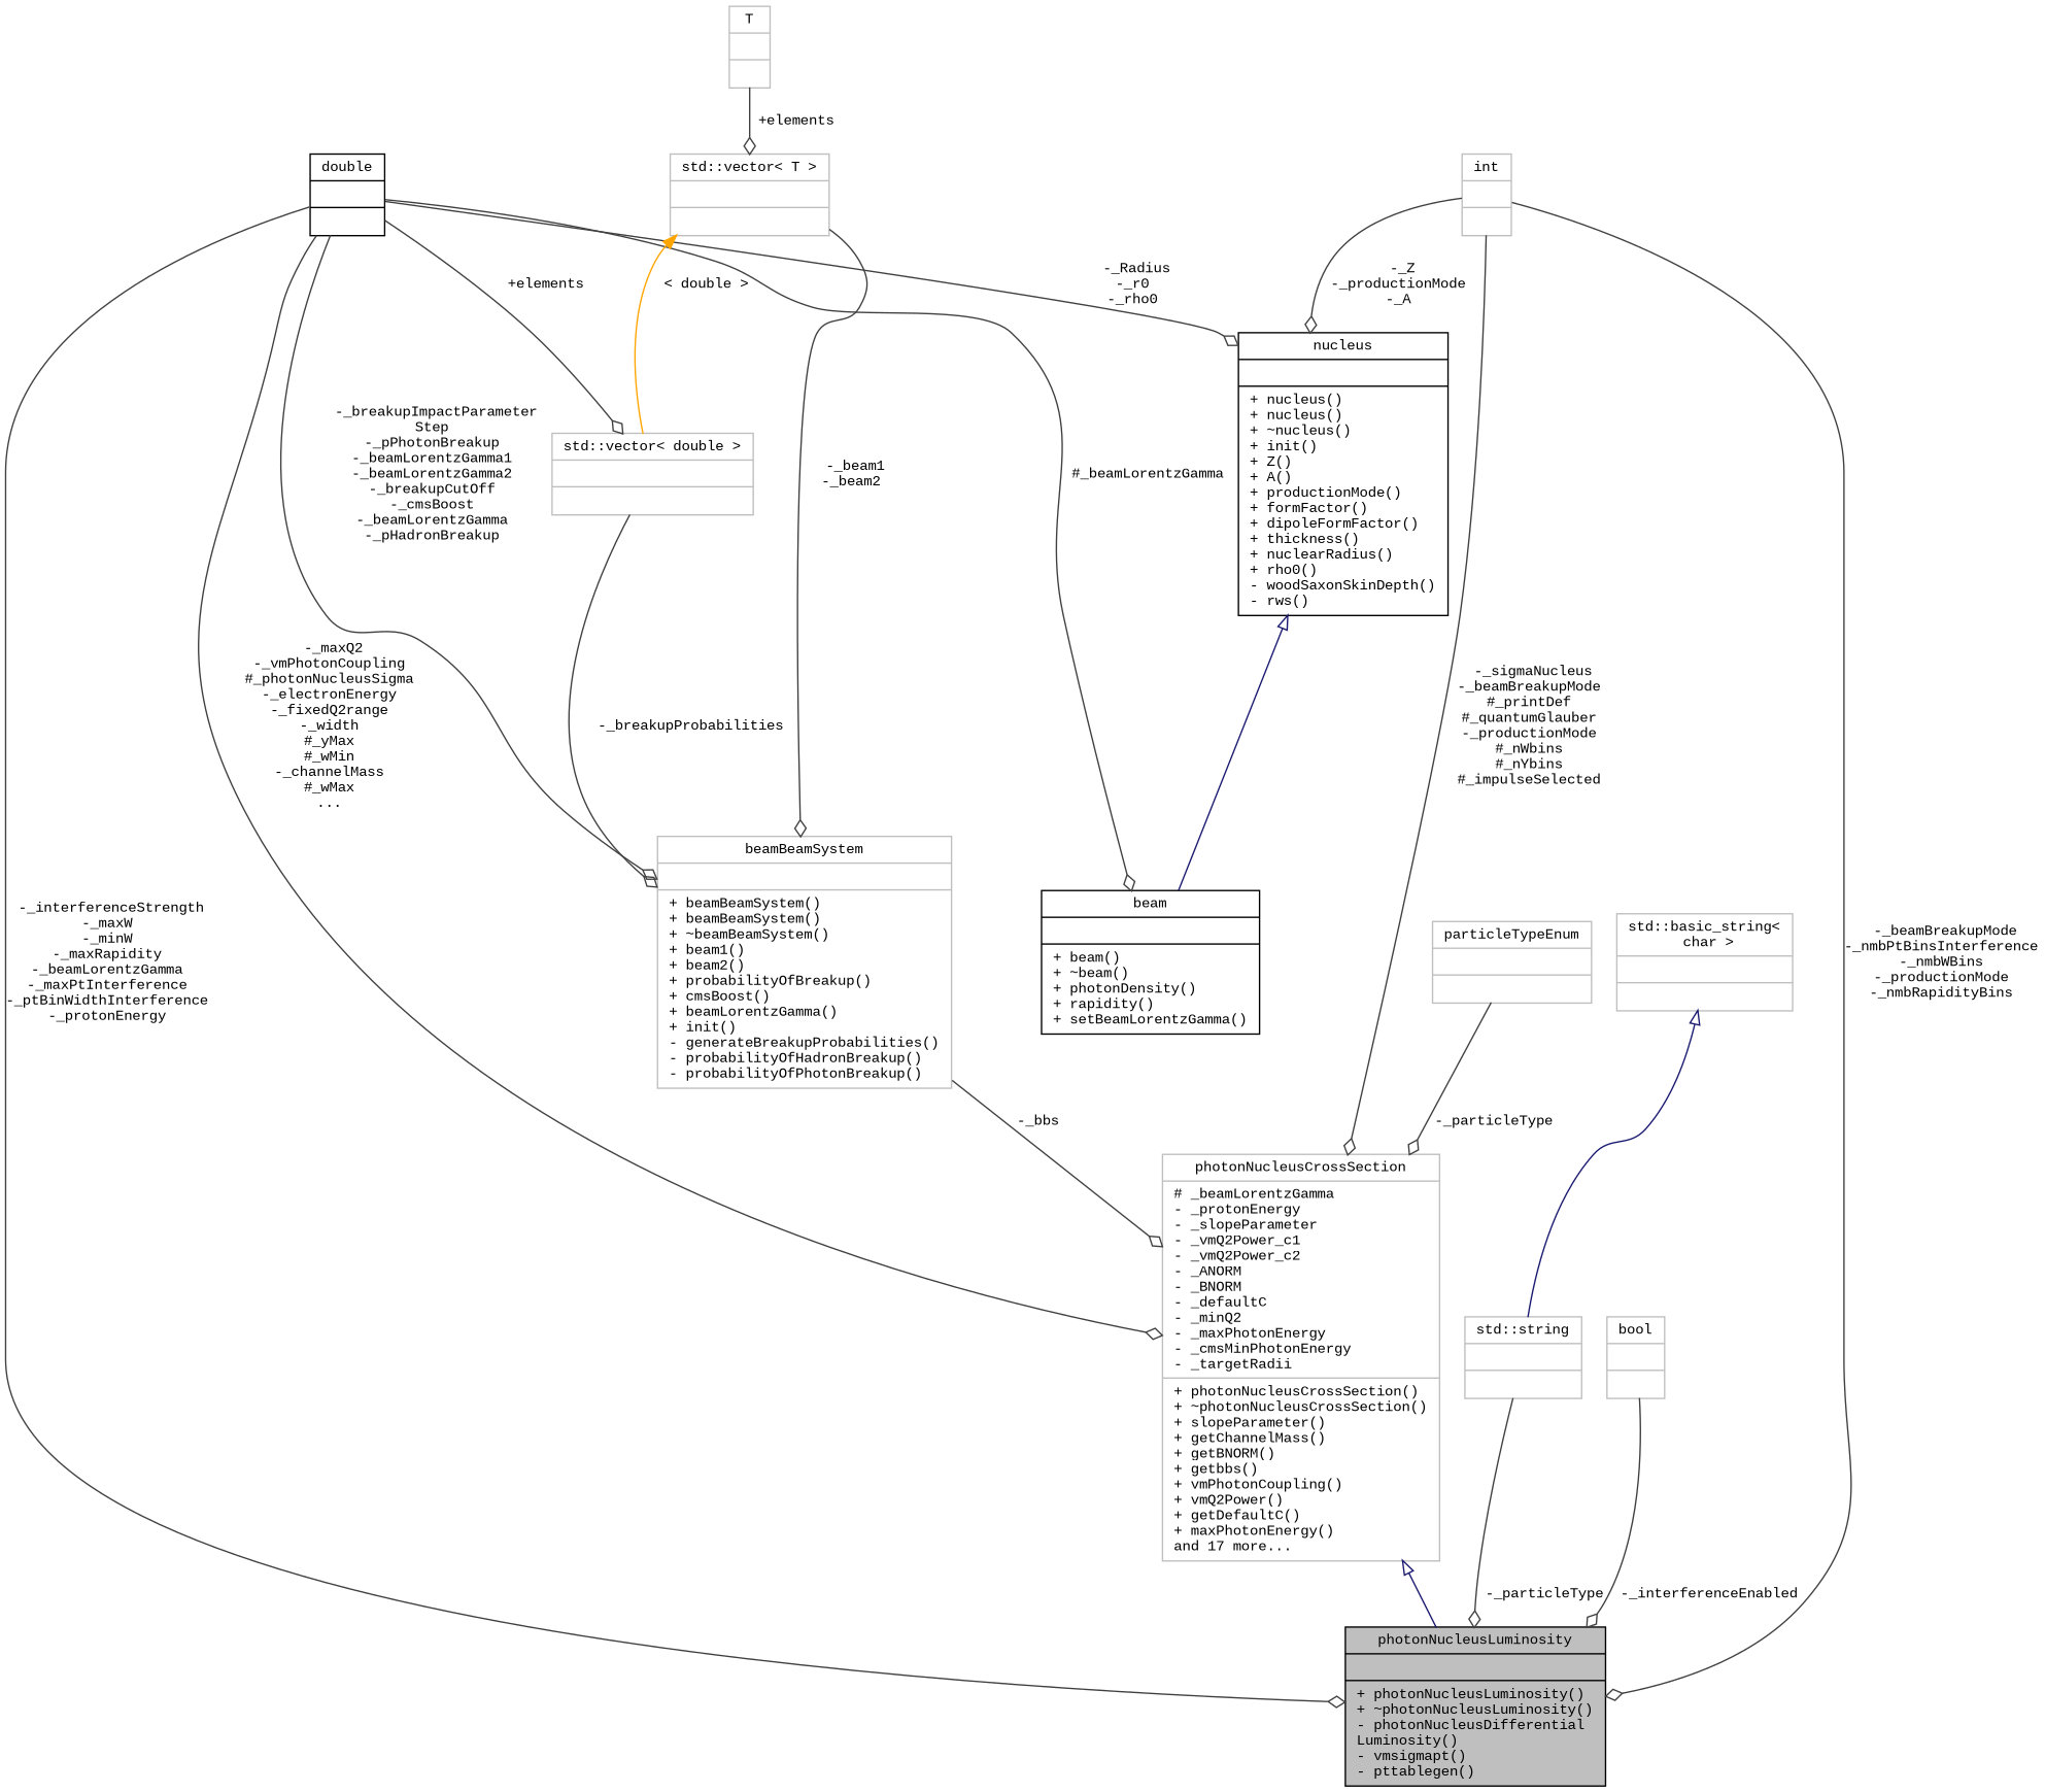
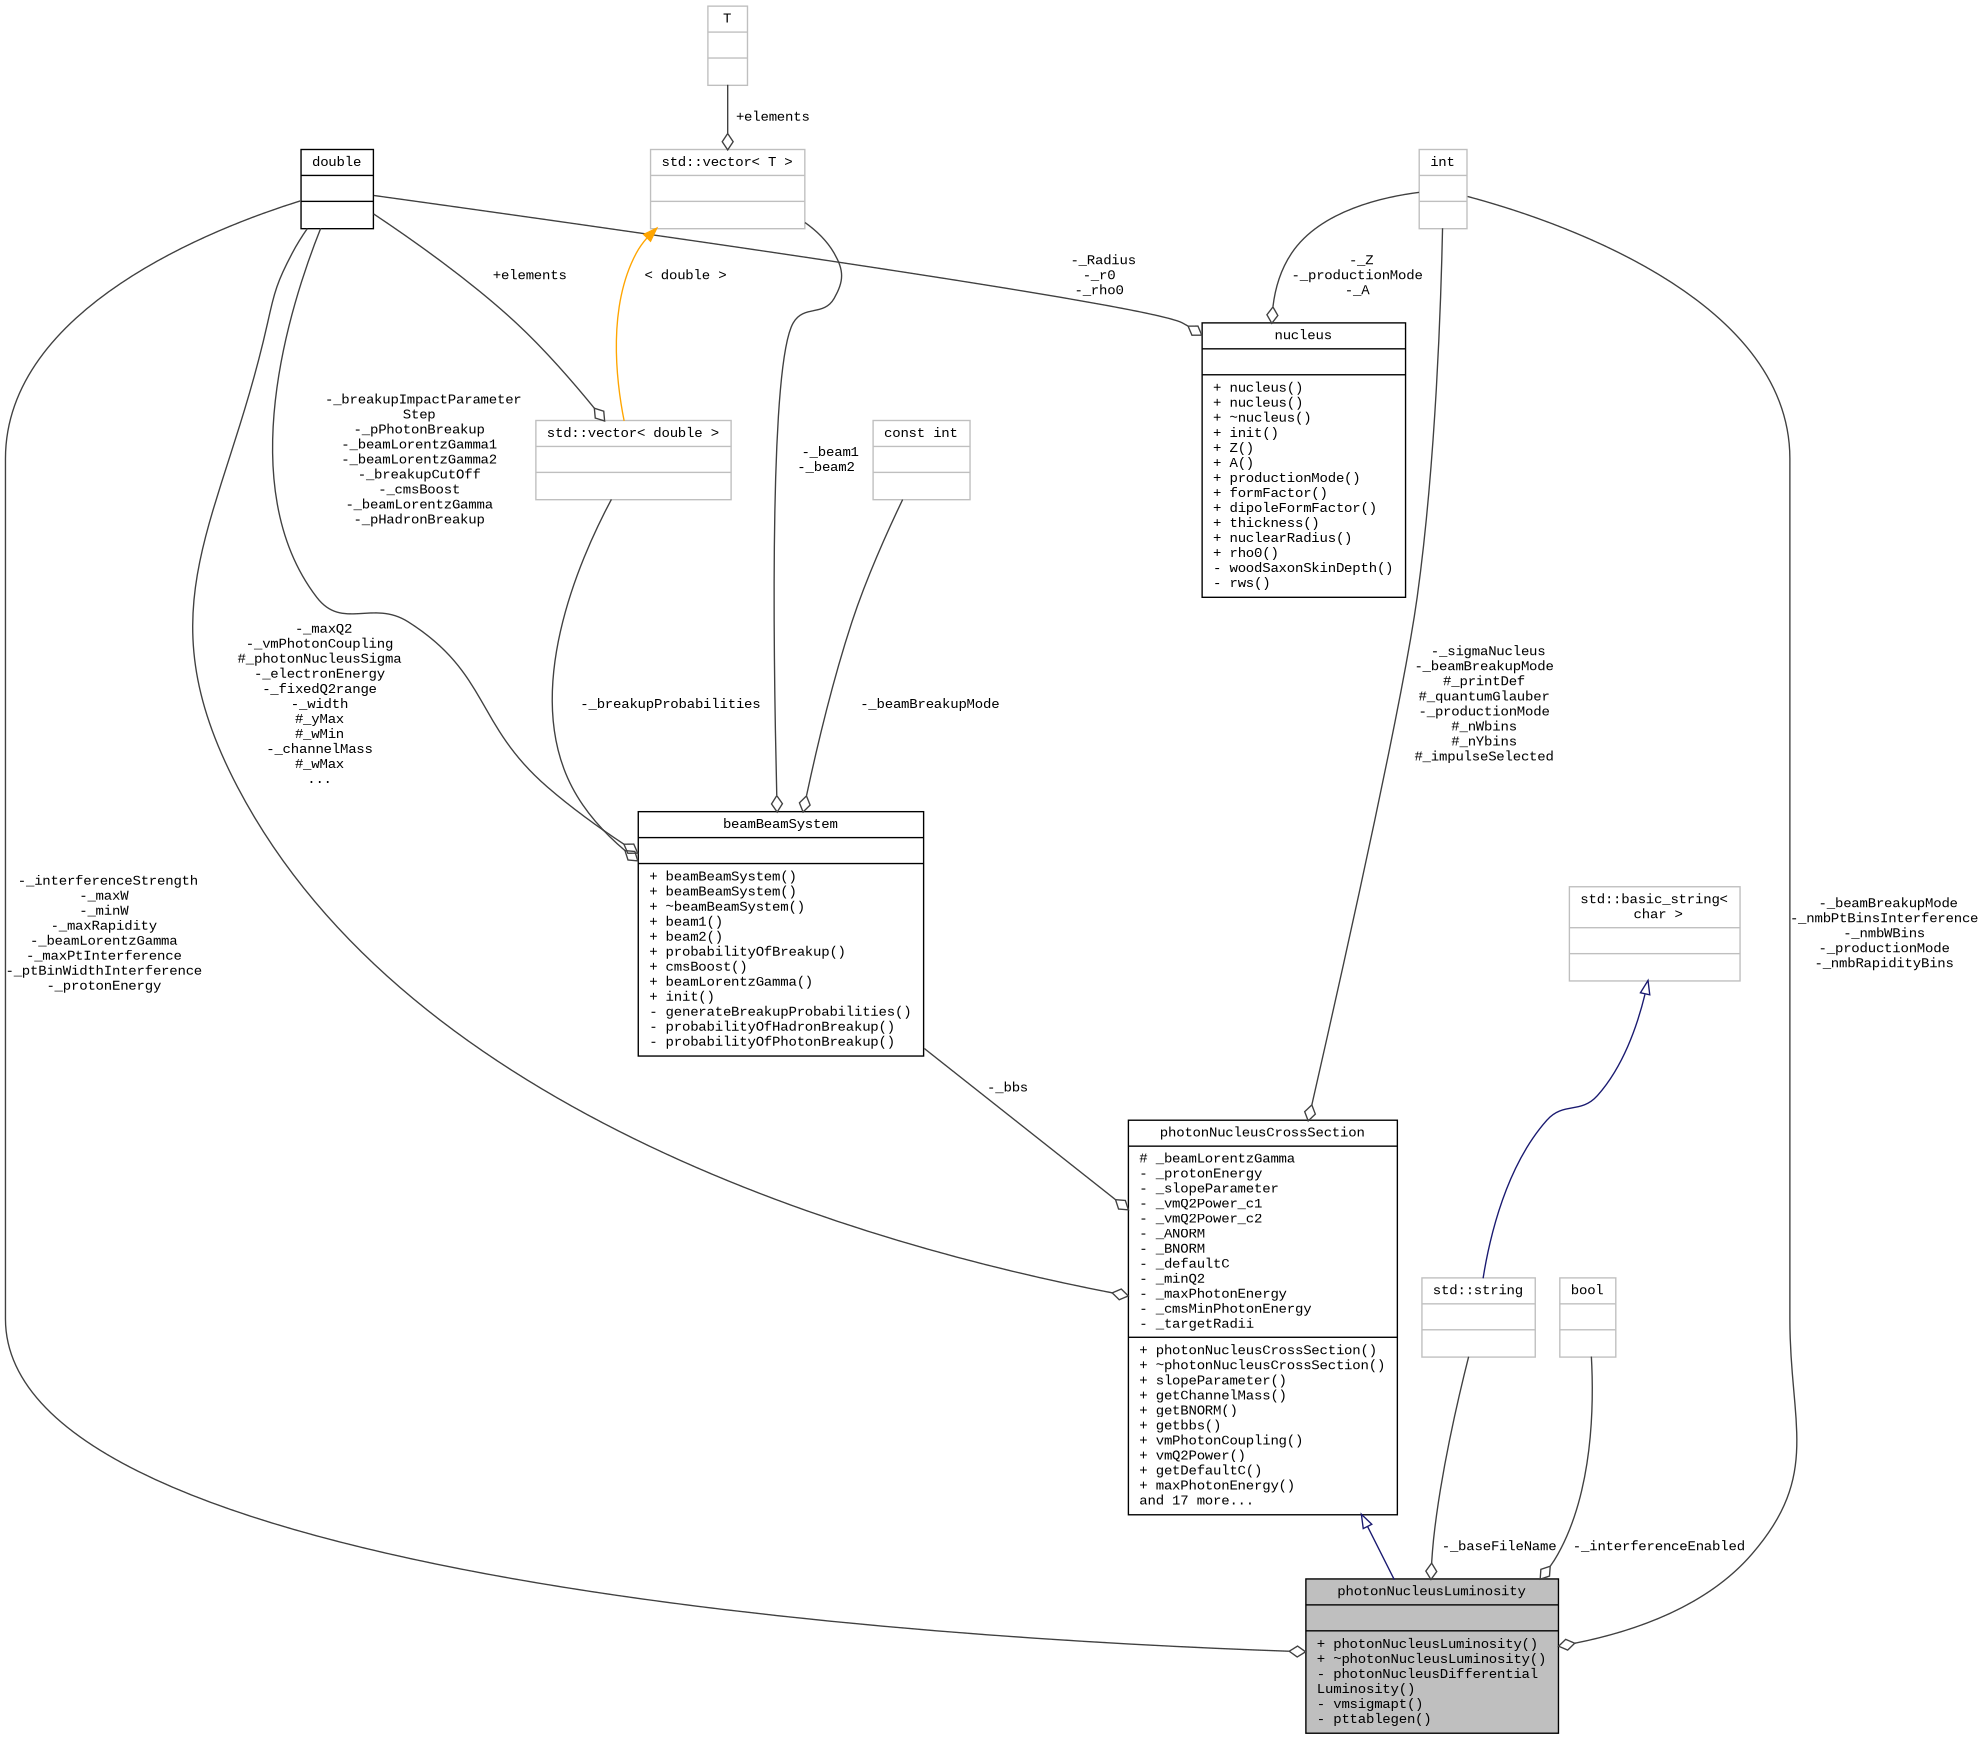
  digraph {
    fontname="Liberation Mono"
    node [color=grey75 fontname="Liberation Mono" fontsize=10 shape=record]
    edge [color=grey25 fontname="Liberation Mono" fontsize=10 labelfontname=Helvetica labelfontsize=10 style=solid arrowhead=odiamond]
    n1 [color=black fillcolor=grey75 fontcolor=black height=0.2 label="{photonNucleusLuminosity\n||+ photonNucleusLuminosity()\l+ ~photonNucleusLuminosity()\l- photonNucleusDifferential\lLuminosity()\l- vmsigmapt()\l- pttablegen()\l}" style=filled width=0.4]
-   n2 [height=0.2 label="{photonNucleusCrossSection\n|# _beamLorentzGamma\l- _protonEnergy\l- _slopeParameter\l- _vmQ2Power_c1\l- _vmQ2Power_c2\l- _ANORM\l- _BNORM\l- _defaultC\l- _minQ2\l- _maxPhotonEnergy\l- _cmsMinPhotonEnergy\l- _targetRadii\l|+ photonNucleusCrossSection()\l+ ~photonNucleusCrossSection()\l+ slopeParameter()\l+ getChannelMass()\l+ getBNORM()\l+ getbbs()\l+ vmPhotonCoupling()\l+ vmQ2Power()\l+ getDefaultC()\l+ maxPhotonEnergy()\land 17 more...\l}" width=0.4]
+   n2 [color=black height=0.2 label="{photonNucleusCrossSection\n|# _beamLorentzGamma\l- _protonEnergy\l- _slopeParameter\l- _vmQ2Power_c1\l- _vmQ2Power_c2\l- _ANORM\l- _BNORM\l- _defaultC\l- _minQ2\l- _maxPhotonEnergy\l- _cmsMinPhotonEnergy\l- _targetRadii\l|+ photonNucleusCrossSection()\l+ ~photonNucleusCrossSection()\l+ slopeParameter()\l+ getChannelMass()\l+ getBNORM()\l+ getbbs()\l+ vmPhotonCoupling()\l+ vmQ2Power()\l+ getDefaultC()\l+ maxPhotonEnergy()\land 17 more...\l}" width=0.4]
    n3 [color=black height=0.2 label="{double\n||}" width=0.4]
-   n4 [height=0.2 label="{beamBeamSystem\n||+ beamBeamSystem()\l+ beamBeamSystem()\l+ ~beamBeamSystem()\l+ beam1()\l+ beam2()\l+ probabilityOfBreakup()\l+ cmsBoost()\l+ beamLorentzGamma()\l+ init()\l- generateBreakupProbabilities()\l- probabilityOfHadronBreakup()\l- probabilityOfPhotonBreakup()\l}" width=0.4]
-   n5 [color=black height=0.2 label="{beam\n||+ beam()\l+ ~beam()\l+ photonDensity()\l+ rapidity()\l+ setBeamLorentzGamma()\l}" width=0.4]
+   n4 [color=black height=0.2 label="{beamBeamSystem\n||+ beamBeamSystem()\l+ beamBeamSystem()\l+ ~beamBeamSystem()\l+ beam1()\l+ beam2()\l+ probabilityOfBreakup()\l+ cmsBoost()\l+ beamLorentzGamma()\l+ init()\l- generateBreakupProbabilities()\l- probabilityOfHadronBreakup()\l- probabilityOfPhotonBreakup()\l}" width=0.4]
    n6 [color=black height=0.2 label="{nucleus\n||+ nucleus()\l+ nucleus()\l+ ~nucleus()\l+ init()\l+ Z()\l+ A()\l+ productionMode()\l+ formFactor()\l+ dipoleFormFactor()\l+ thickness()\l+ nuclearRadius()\l+ rho0()\l- woodSaxonSkinDepth()\l- rws()\l}" width=0.4]
    n7 [height=0.2 label="{std::vector\< double \>\n||}" width=0.4]
    n8 [height=0.2 label="{int\n||}" width=0.4]
-   n9 [height=0.2 label="{particleTypeEnum\n||}" width=0.4]
+   n10 [height=0.2 label="{const int\n||}" width=0.4]
    n11 [height=0.2 label="{std::vector\< T \>\n||}" width=0.4]
    n12 [height=0.2 label="{T\n||}" width=0.4]
    n13 [height=0.2 label="{bool\n||}" width=0.4]
    n14 [height=0.2 label="{std::string\n||}" width=0.4]
    n15 [height=0.2 label="{std::basic_string\<\l char \>\n||}" width=0.4]
    n2 -> n1 [arrowtail=onormal color=midnightblue dir=back arrowhead=""]
    n3 -> n1 [label=" -_interferenceStrength\n-_maxW\n-_minW\n-_maxRapidity\n-_beamLorentzGamma\n-_maxPtInterference\n-_ptBinWidthInterference\n-_protonEnergy"]
    n3 -> n2 [label=" -_maxQ2\n-_vmPhotonCoupling\n#_photonNucleusSigma\n-_electronEnergy\n-_fixedQ2range\n-_width\n#_yMax\n#_wMin\n-_channelMass\n#_wMax\n..."]
    n3 -> n4 [label=" -_breakupImpactParameter\lStep\n-_pPhotonBreakup\n-_beamLorentzGamma1\n-_beamLorentzGamma2\n-_breakupCutOff\n-_cmsBoost\n-_beamLorentzGamma\n-_pHadronBreakup"]
-   n3 -> n5 [label=" #_beamLorentzGamma"]
    n3 -> n6 [label=" -_Radius\n-_r0\n-_rho0"]
    n3 -> n7 [label=" +elements"]
    n4 -> n2 [label=" -_bbs"]
-   n6 -> n5 [arrowtail=onormal color=midnightblue dir=back arrowhead=""]
    n7 -> n4 [label=" -_breakupProbabilities"]
    n8 -> n1 [label=" -_beamBreakupMode\n-_nmbPtBinsInterference\n-_nmbWBins\n-_productionMode\n-_nmbRapidityBins"]
    n8 -> n2 [label=" -_sigmaNucleus\n-_beamBreakupMode\n#_printDef\n#_quantumGlauber\n-_productionMode\n#_nWbins\n#_nYbins\n#_impulseSelected"]
    n8 -> n6 [label=" -_Z\n-_productionMode\n-_A"]
-   n9 -> n2 [label=" -_particleType"]
+   n10 -> n4 [label=" -_beamBreakupMode"]
    n11 -> n4 [label=" -_beam1\n-_beam2"]
    n11 -> n7 [color=orange dir=back label=" \< double \>" arrowhead=""]
    n12 -> n11 [label=" +elements"]
    n13 -> n1 [label=" -_interferenceEnabled"]
-   n14 -> n1 [label=" -_particleType"]
+   n14 -> n1 [label=" -_baseFileName"]
    n15 -> n14 [arrowtail=onormal color=midnightblue dir=back arrowhead=""]
  }
